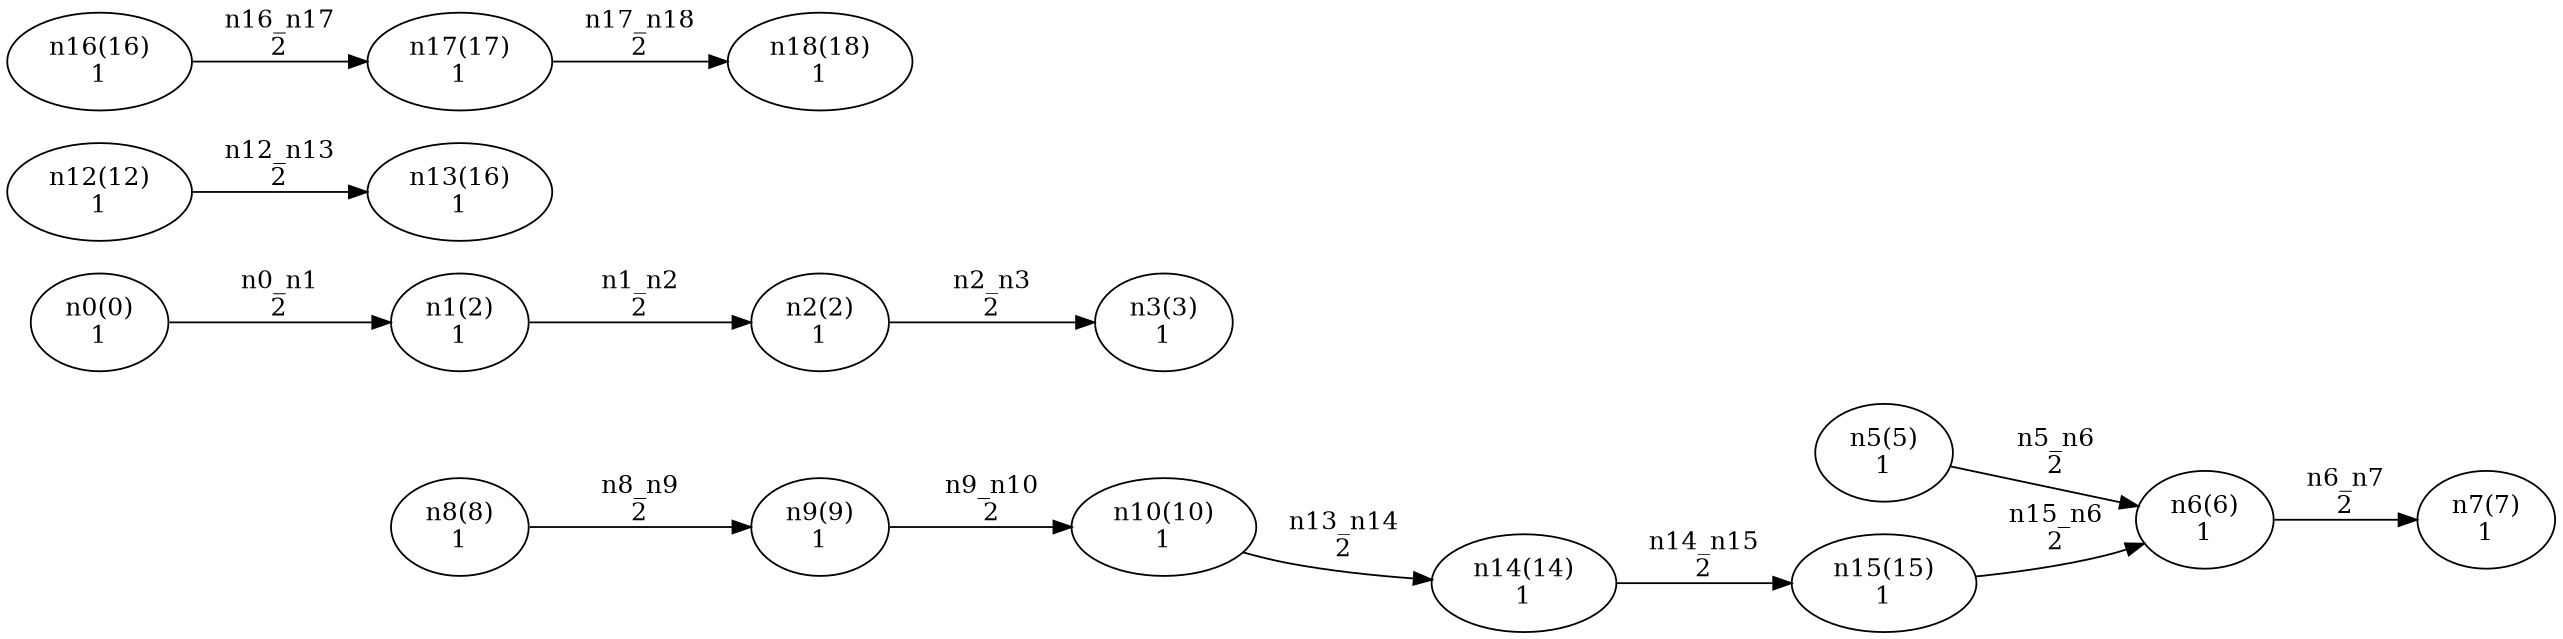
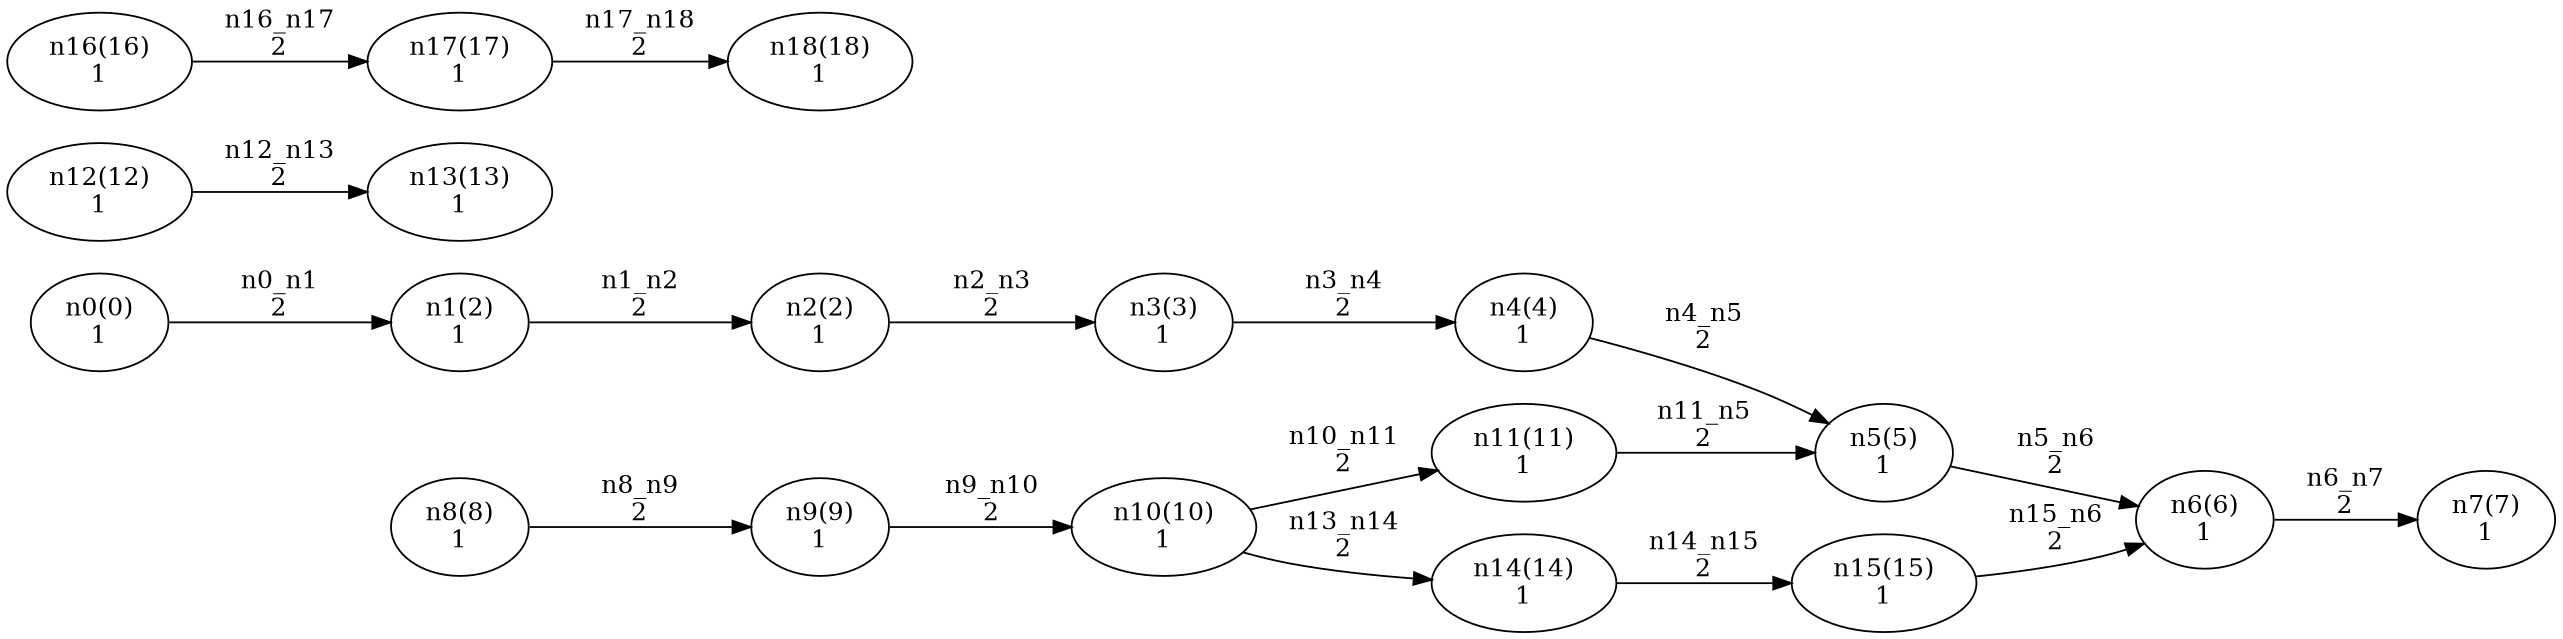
  digraph {
    rankdir=LR
    n1 [label="n0(0)\n1"]
    n2 [label="n1(2)\n1"]
    n3 [label="n2(2)\n1"]
    n4 [label="n3(3)\n1"]
+   n5 [label="n4(4)\n1"]
    n6 [label="n5(5)\n1"]
    n7 [label="n6(6)\n1"]
    n8 [label="n7(7)\n1"]
    n9 [label="n8(8)\n1"]
    n10 [label="n9(9)\n1"]
    n11 [label="n10(10)\n1"]
+   n12 [label="n11(11)\n1"]
    n13 [label="n14(14)\n1"]
    n14 [label="n12(12)\n1"]
-   n15 [label="n13(16)\n1"]
+   n15 [label="n13(13)\n1"]
    n16 [label="n15(15)\n1"]
    n17 [label="n16(16)\n1"]
    n18 [label="n17(17)\n1"]
    n19 [label="n18(18)\n1"]
    n1 -> n2 [label="n0_n1\n2"]
    n2 -> n3 [label="n1_n2\n2"]
    n3 -> n4 [label="n2_n3\n2"]
+   n4 -> n5 [label="n3_n4\n2"]
+   n5 -> n6 [label="n4_n5\n2"]
    n6 -> n7 [label="n5_n6\n2"]
    n7 -> n8 [label="n6_n7\n2"]
    n9 -> n10 [label="n8_n9\n2"]
    n10 -> n11 [label="n9_n10\n2"]
+   n11 -> n12 [label="n10_n11\n2"]
    n11 -> n13 [label="n13_n14\n2"]
+   n12 -> n6 [label="n11_n5\n2"]
    n13 -> n16 [label="n14_n15\n2"]
    n14 -> n15 [label="n12_n13\n2"]
    n16 -> n7 [label="n15_n6\n2"]
    n17 -> n18 [label="n16_n17\n2"]
    n18 -> n19 [label="n17_n18\n2"]
  }
